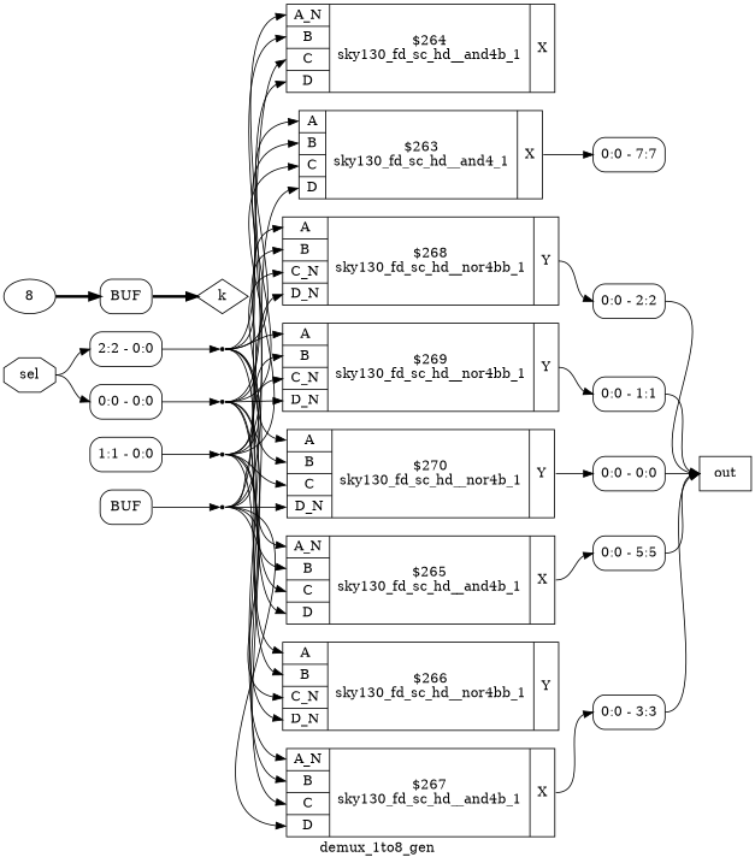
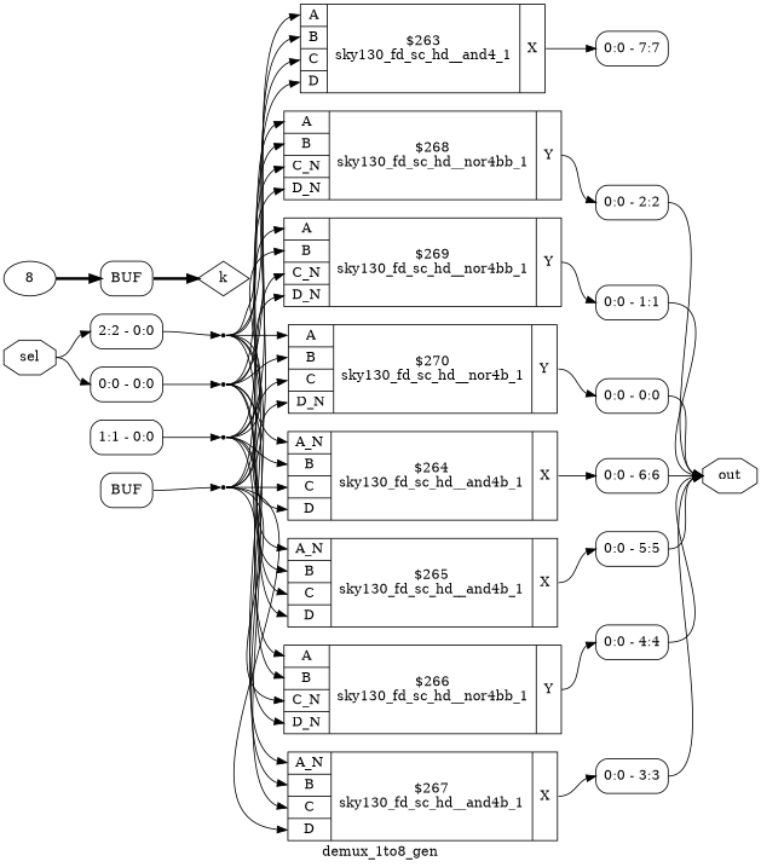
  digraph {
    label=demux_1to8_gen
    rankdir=LR
    remincross=true
    node [shape=record]
    edge [color=black fontcolor=black headport=w tailport=e]
    x5 [label=BUF shape=box style=rounded]
    n14 [shape=point]
    n27 [color=black fontcolor=black label=k shape=diamond]
-   n28 [color=black fontcolor=black label=out shape=box]
+   n28 [color=black fontcolor=black label=out shape=octagon]
    n29 [color=black fontcolor=black label=sel shape=octagon]
    x2 [color=black fontcolor=black label="<s0> 2:2 - 0:0 " style=rounded]
    x3 [color=black fontcolor=black label="<s0> 0:0 - 0:0 " style=rounded]
    n25 [shape=point]
    n23 [shape=point]
    x4 [color=black fontcolor=black label="<s0> 1:1 - 0:0 " style=rounded]
    n24 [shape=point]
    c35 [label="{{<p30> A|<p31> B|<p32> C|<p33> D}|$263\nsky130_fd_sc_hd__and4_1|{<p34> X}}"]
    x6 [color=black fontcolor=black label="<s0> 0:0 - 7:7 " style=rounded]
    c37 [label="{{<p36> A_N|<p31> B|<p32> C|<p33> D}|$264\nsky130_fd_sc_hd__and4b_1|{<p34> X}}"]
+   x7 [color=black fontcolor=black label="<s0> 0:0 - 6:6 " style=rounded]
    c38 [label="{{<p36> A_N|<p31> B|<p32> C|<p33> D}|$265\nsky130_fd_sc_hd__and4b_1|{<p34> X}}"]
    x8 [color=black fontcolor=black label="<s0> 0:0 - 5:5 " style=rounded]
    c42 [label="{{<p30> A|<p31> B|<p39> C_N|<p40> D_N}|$266\nsky130_fd_sc_hd__nor4bb_1|{<p41> Y}}"]
+   x9 [color=black fontcolor=black label="<s0> 0:0 - 4:4 " style=rounded]
    c43 [label="{{<p36> A_N|<p31> B|<p32> C|<p33> D}|$267\nsky130_fd_sc_hd__and4b_1|{<p34> X}}"]
    x10 [color=black fontcolor=black label="<s0> 0:0 - 3:3 " style=rounded]
    c44 [label="{{<p30> A|<p31> B|<p39> C_N|<p40> D_N}|$268\nsky130_fd_sc_hd__nor4bb_1|{<p41> Y}}"]
    x11 [color=black fontcolor=black label="<s0> 0:0 - 2:2 " style=rounded]
    c45 [label="{{<p30> A|<p31> B|<p39> C_N|<p40> D_N}|$269\nsky130_fd_sc_hd__nor4bb_1|{<p41> Y}}"]
    x12 [color=black fontcolor=black label="<s0> 0:0 - 1:1 " style=rounded]
    c46 [label="{{<p30> A|<p31> B|<p32> C|<p40> D_N}|$270\nsky130_fd_sc_hd__nor4b_1|{<p41> Y}}"]
    x13 [color=black fontcolor=black label="<s0> 0:0 - 0:0 " style=rounded]
    v0 [label=8 shape=""]
    x1 [label=BUF shape=box style=rounded]
    x5 -> n14
    n14 -> c35 [headport="p33:w"]
    n14 -> c37 [headport="p32:w"]
    n14 -> c38 [headport="p31:w"]
    n14 -> c42 [headport="p39:w"]
    n14 -> c43 [headport="p33:w"]
    n14 -> c44 [headport="p40:w"]
    n14 -> c45 [headport="p39:w"]
    n14 -> c46 [headport="p40:w"]
    n29 -> x2 [headport="s0:w"]
    n29 -> x3 [headport="s0:w"]
    x2 -> n25
    x3 -> n23
    n25 -> c35 [headport="p30:w"]
    n25 -> c37 [headport="p33:w"]
    n25 -> c38 [headport="p32:w"]
    n25 -> c42 [headport="p40:w"]
    n25 -> c43 [headport="p36:w"]
    n25 -> c44 [headport="p30:w"]
    n25 -> c45 [headport="p30:w"]
    n25 -> c46 [headport="p30:w"]
    n23 -> c35 [headport="p31:w"]
    n23 -> c37 [headport="p36:w"]
    n23 -> c38 [headport="p33:w"]
    n23 -> c42 [headport="p30:w"]
    n23 -> c43 [headport="p31:w"]
    n23 -> c44 [headport="p31:w"]
    n23 -> c45 [headport="p40:w"]
    n23 -> c46 [headport="p31:w"]
    x4 -> n24
    n24 -> c35 [headport="p32:w"]
    n24 -> c37 [headport="p31:w"]
    n24 -> c38 [headport="p36:w"]
    n24 -> c42 [headport="p31:w"]
    n24 -> c43 [headport="p32:w"]
    n24 -> c44 [headport="p39:w"]
    n24 -> c45 [headport="p31:w"]
    n24 -> c46 [headport="p32:w"]
    c35 -> x6 [tailport="p34:e"]
+   c37 -> x7 [tailport="p34:e"]
+   x7 -> n28 [tailport="s0:e"]
    c38 -> x8 [tailport="p34:e"]
    x8 -> n28 [tailport="s0:e"]
+   c42 -> x9 [tailport="p41:e"]
+   x9 -> n28 [tailport="s0:e"]
    c43 -> x10 [tailport="p34:e"]
    x10 -> n28 [tailport="s0:e"]
    c44 -> x11 [tailport="p41:e"]
    x11 -> n28 [tailport="s0:e"]
    c45 -> x12 [tailport="p41:e"]
    x12 -> n28 [tailport="s0:e"]
    c46 -> x13 [tailport="p41:e"]
    x13 -> n28 [tailport="s0:e"]
    v0 -> x1 [style="setlinewidth(3)"]
    x1 -> n27 [style="setlinewidth(3)"]
  }
